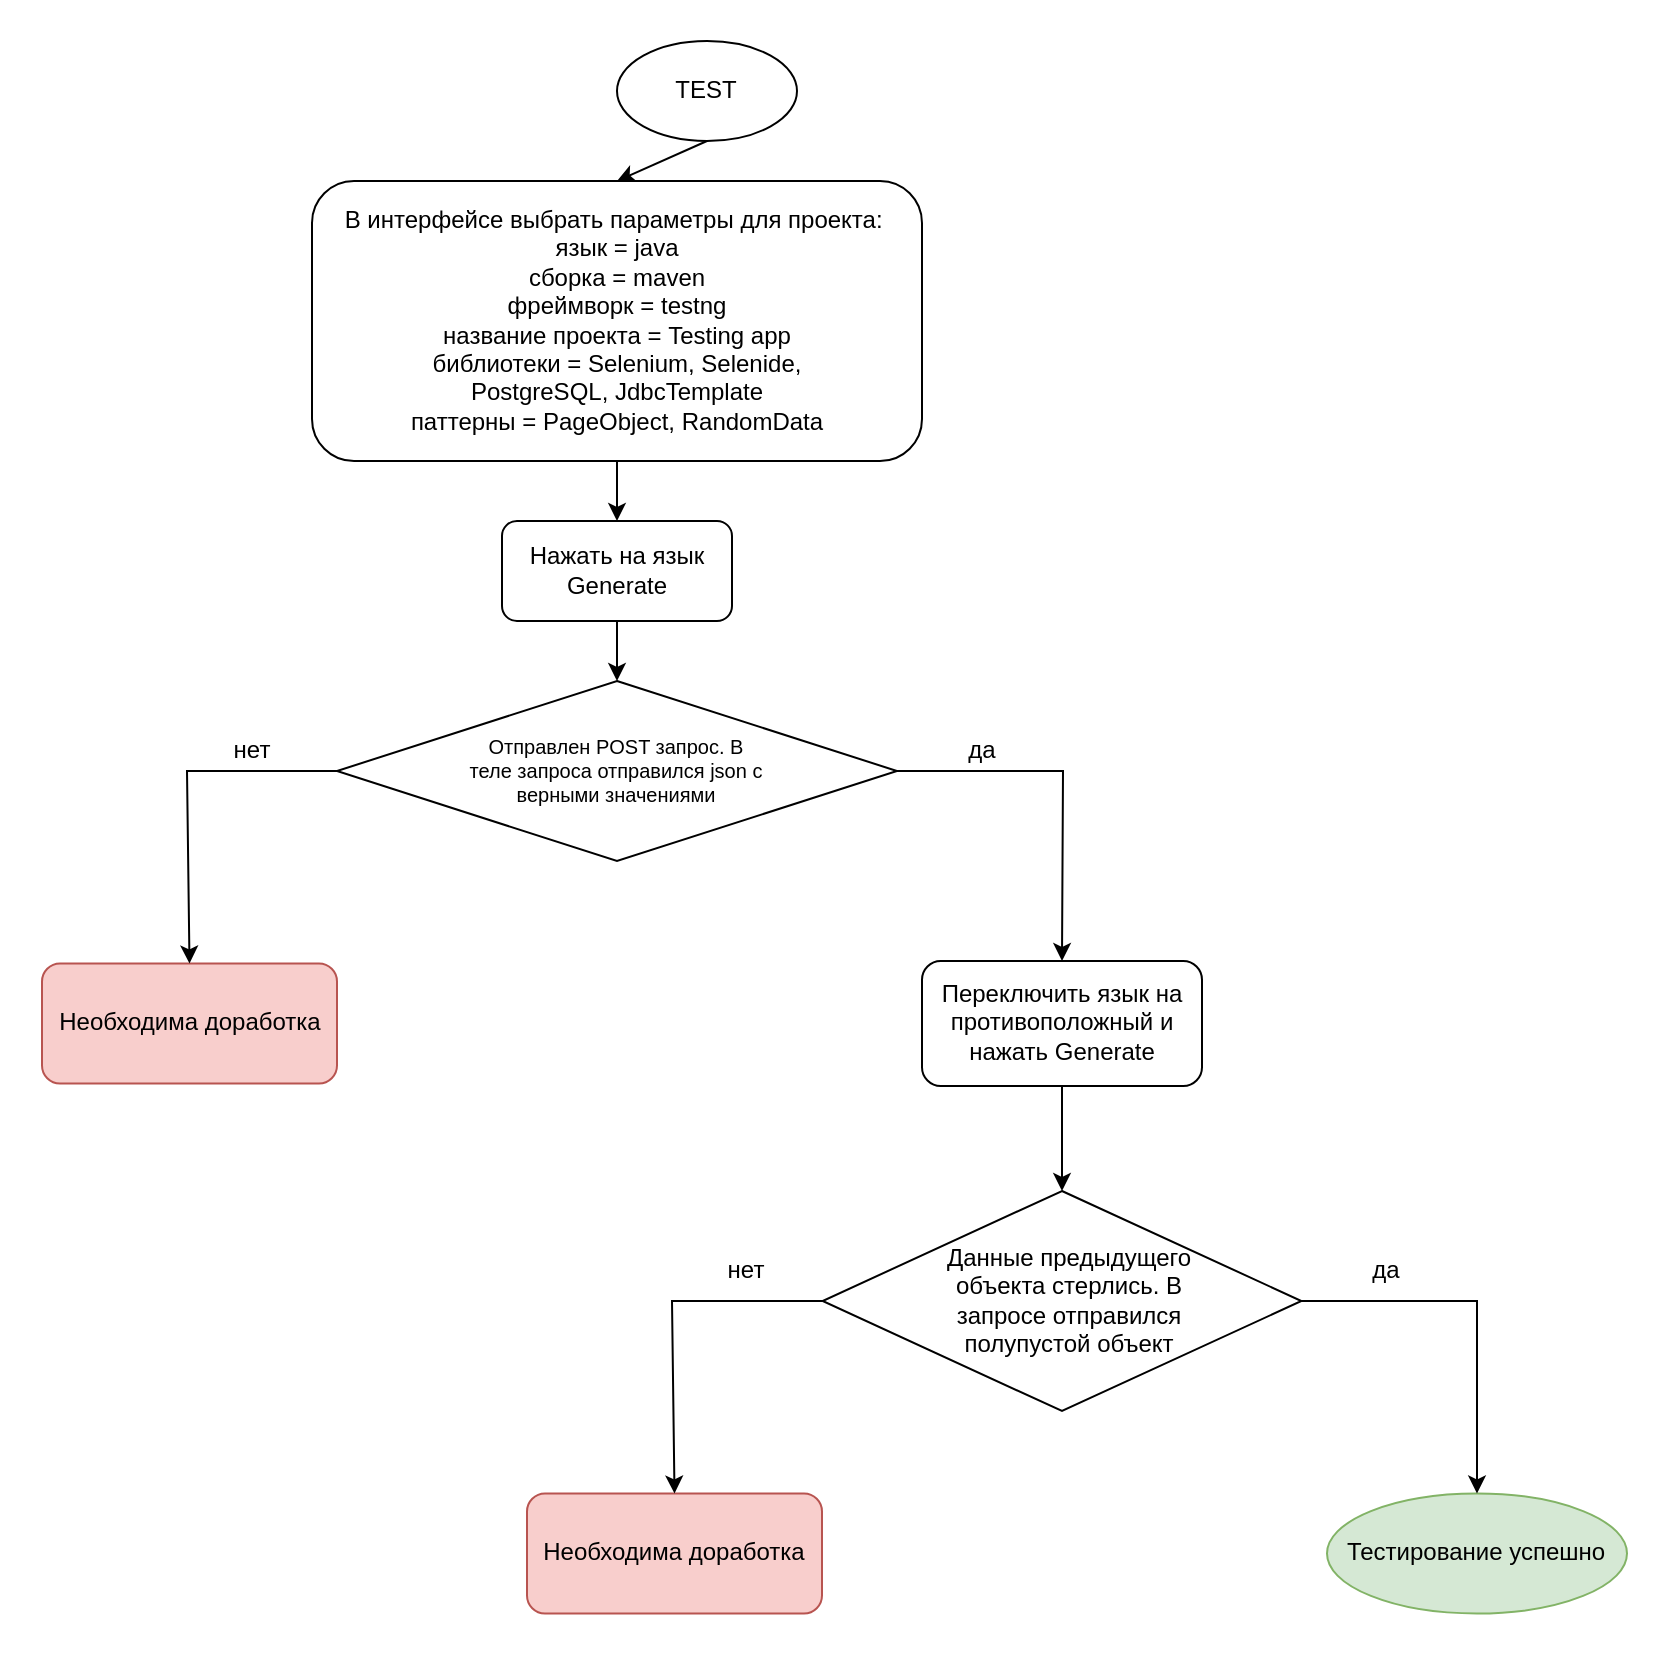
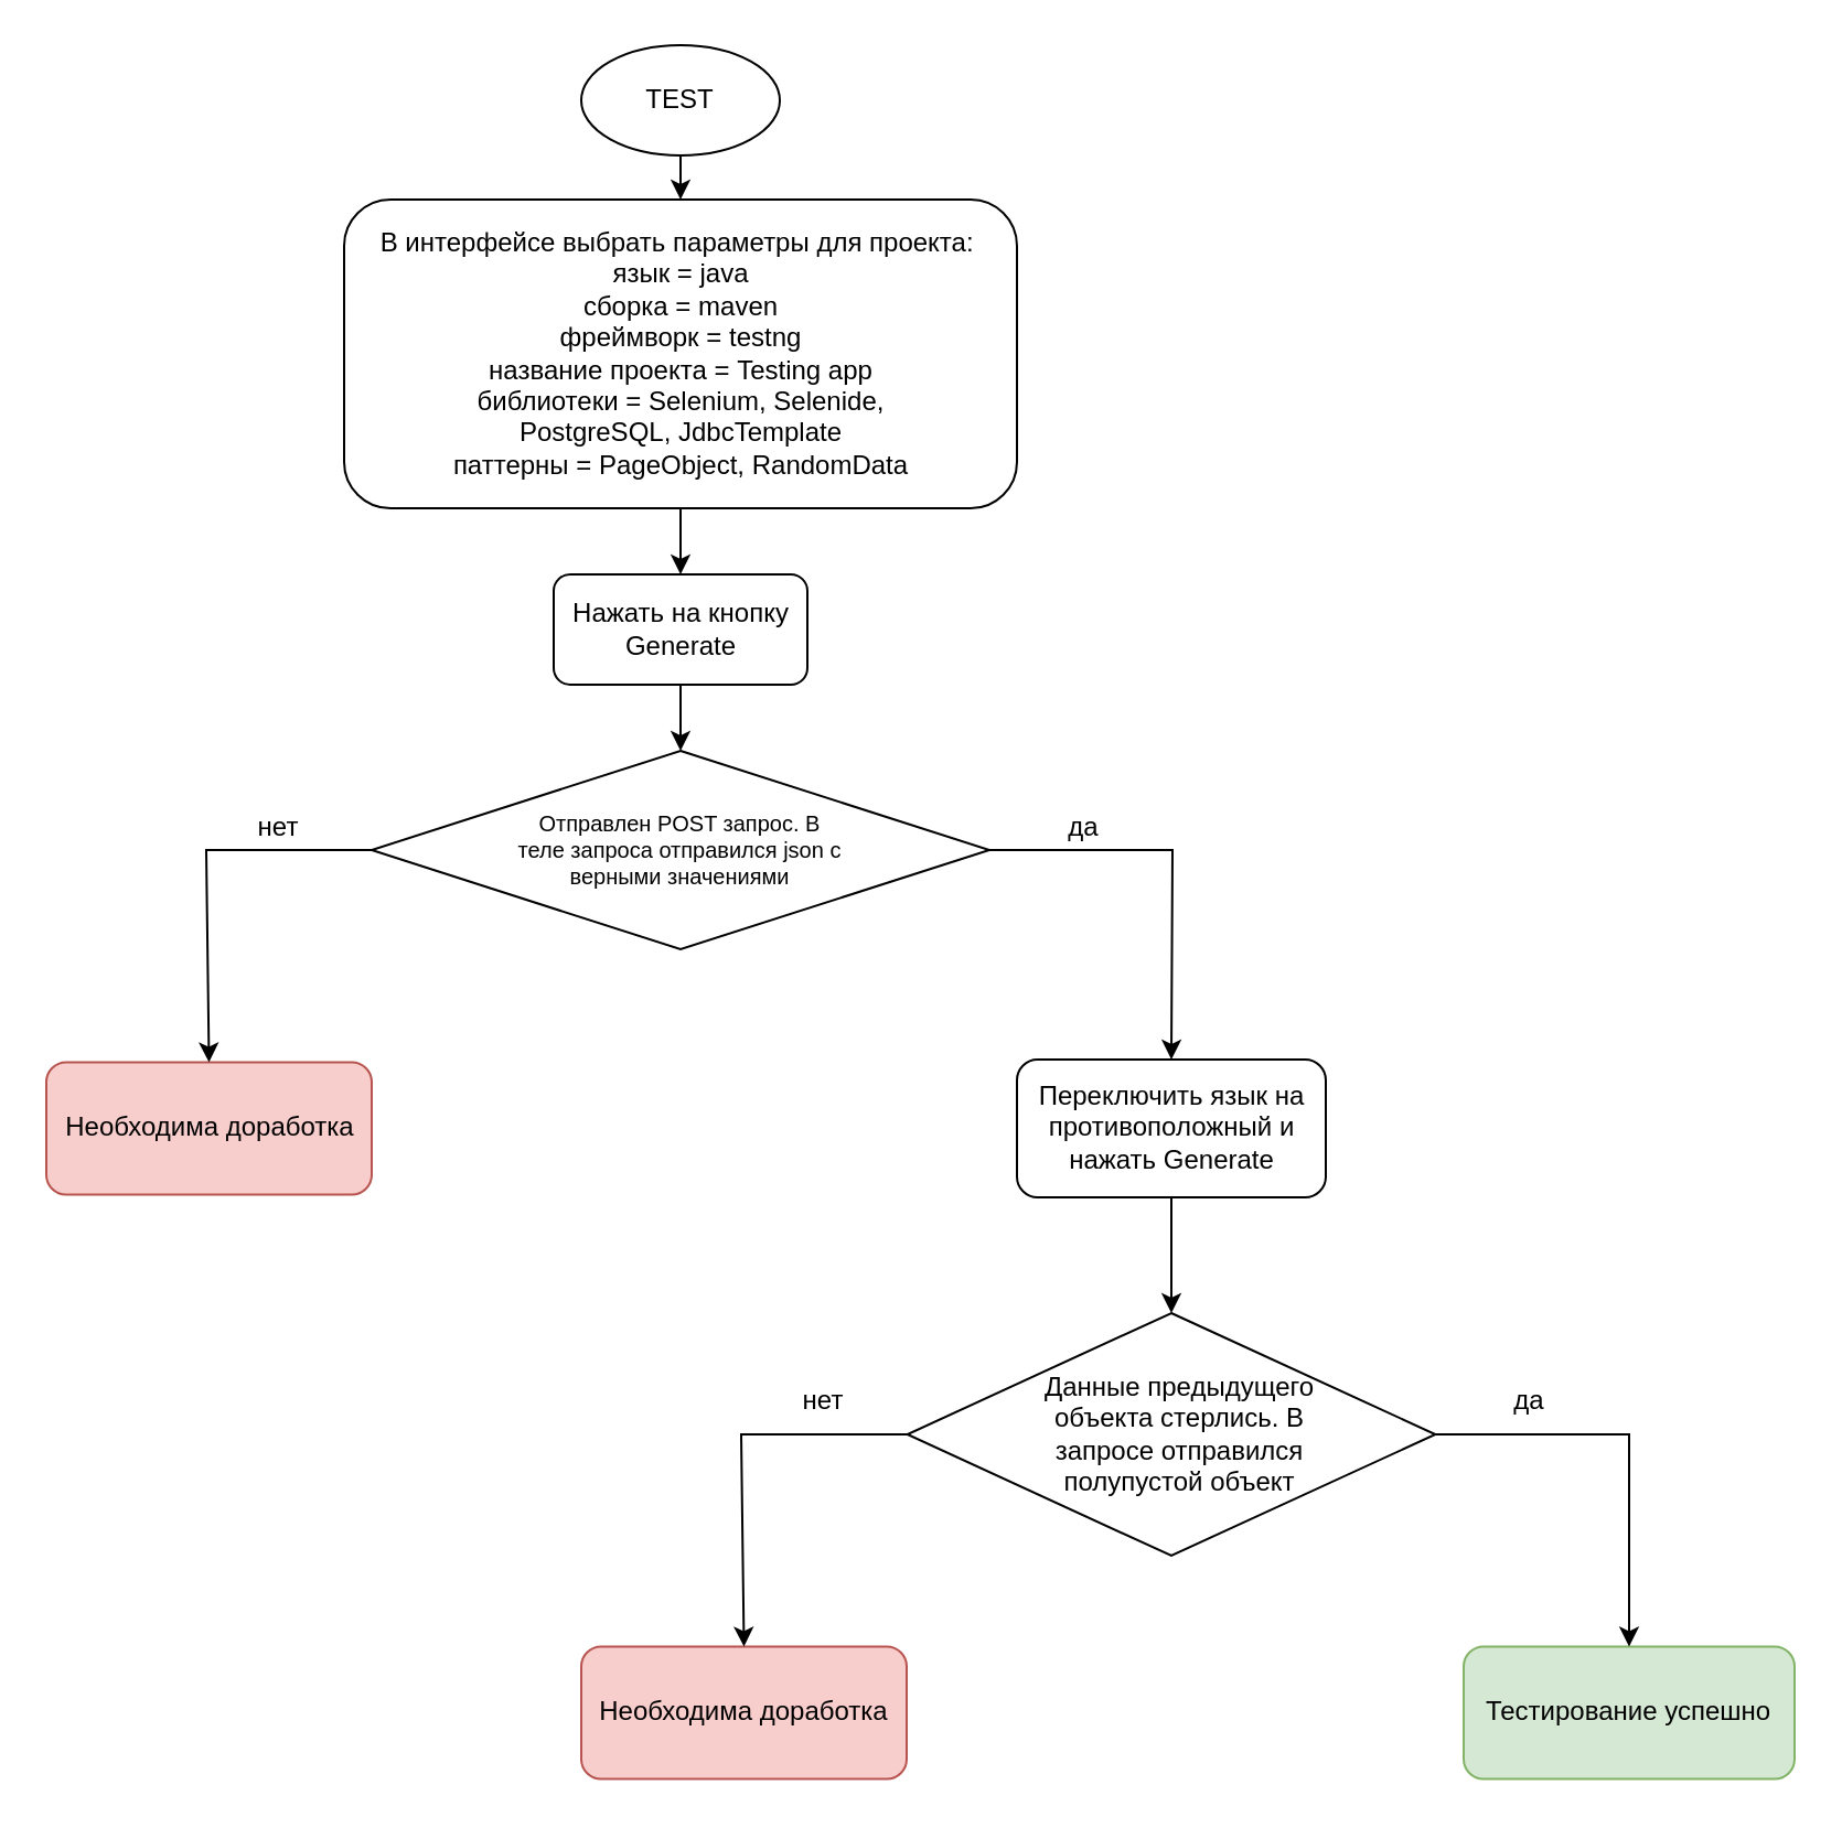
  <mxCell id="0" />
  <mxCell id="1" parent="0" />
- <mxCell id="2" value="TEST" style="ellipse;whiteSpace=wrap;html=1;" vertex="1" parent="1"><mxGeometry x="308" y="20" width="90" height="50" as="geometry" /></mxCell>
+ <mxCell id="2" value="TEST" style="ellipse;whiteSpace=wrap;html=1;" vertex="1" parent="1"><mxGeometry x="263" y="20" width="90" height="50" as="geometry" /></mxCell>
  <mxCell id="3" value="В интерфейсе выбрать параметры для проекта:&amp;nbsp;&lt;br&gt;язык = java&lt;div&gt;сборка = maven&lt;/div&gt;&lt;div&gt;фреймворк = testng&lt;/div&gt;&lt;div&gt;название проекта = Testing app&lt;/div&gt;&lt;div&gt;библиотеки = Selenium, Selenide, PostgreSQL,&amp;nbsp;JdbcTemplate&lt;/div&gt;&lt;div&gt;паттерны = PageObject, RandomData&lt;/div&gt;" style="rounded=1;whiteSpace=wrap;html=1;" vertex="1" parent="1"><mxGeometry x="155.5" y="90" width="305" height="140" as="geometry" /></mxCell>
- <mxCell id="4" value="Нажать на язык&lt;div&gt;Generate&lt;/div&gt;" style="rounded=1;whiteSpace=wrap;html=1;" vertex="1" parent="1"><mxGeometry x="250.5" y="260" width="115" height="50" as="geometry" /></mxCell>
+ <mxCell id="4" value="Нажать на кнопку&lt;div&gt;Generate&lt;/div&gt;" style="rounded=1;whiteSpace=wrap;html=1;" vertex="1" parent="1"><mxGeometry x="250.5" y="260" width="115" height="50" as="geometry" /></mxCell>
  <mxCell id="5" value="" style="endArrow=classic;html=1;rounded=0;exitX=0.5;exitY=1;exitDx=0;exitDy=0;entryX=0.5;entryY=0;entryDx=0;entryDy=0;" edge="1" parent="1" source="2" target="3"><mxGeometry width="50" height="50" relative="1" as="geometry"><mxPoint x="293" y="220" as="sourcePoint" /><mxPoint x="343" y="170" as="targetPoint" /></mxGeometry></mxCell>
  <mxCell id="6" value="" style="endArrow=classic;html=1;rounded=0;exitX=0.5;exitY=1;exitDx=0;exitDy=0;entryX=0.5;entryY=0;entryDx=0;entryDy=0;" edge="1" parent="1" source="3" target="4"><mxGeometry width="50" height="50" relative="1" as="geometry"><mxPoint x="293" y="300" as="sourcePoint" /><mxPoint x="343" y="250" as="targetPoint" /></mxGeometry></mxCell>
  <mxCell id="7" value="&lt;div style=&quot;font-size: 10px;&quot;&gt;&lt;br&gt;&lt;/div&gt;" style="rhombus;whiteSpace=wrap;html=1;" vertex="1" parent="1"><mxGeometry x="168" y="340" width="280" height="90" as="geometry" /></mxCell>
  <mxCell id="8" value="&lt;div style=&quot;font-size: 10px;&quot;&gt;Отправлен POST запрос. В теле запроса отправился json с верными значениями&lt;/div&gt;" style="text;html=1;align=center;verticalAlign=middle;whiteSpace=wrap;rounded=0;" vertex="1" parent="1"><mxGeometry x="233" y="370" width="150" height="30" as="geometry" /></mxCell>
  <mxCell id="9" value="" style="endArrow=classic;html=1;rounded=0;exitX=0.5;exitY=1;exitDx=0;exitDy=0;entryX=0.5;entryY=0;entryDx=0;entryDy=0;" edge="1" parent="1" source="4" target="7"><mxGeometry width="50" height="50" relative="1" as="geometry"><mxPoint x="283" y="290" as="sourcePoint" /><mxPoint x="333" y="240" as="targetPoint" /></mxGeometry></mxCell>
  <mxCell id="10" value="Переключить язык на противоположный и нажать Generate" style="rounded=1;whiteSpace=wrap;html=1;" vertex="1" parent="1"><mxGeometry x="460.5" y="480" width="140" height="62.5" as="geometry" /></mxCell>
  <mxCell id="11" value="Необходима доработка" style="rounded=1;whiteSpace=wrap;html=1;fillColor=#f8cecc;strokeColor=#b85450;" vertex="1" parent="1"><mxGeometry x="20.5" y="481.25" width="147.5" height="60" as="geometry" /></mxCell>
  <mxCell id="12" value="" style="endArrow=classic;html=1;rounded=0;exitX=0;exitY=0.5;exitDx=0;exitDy=0;entryX=0.5;entryY=0;entryDx=0;entryDy=0;" edge="1" parent="1" source="7" target="11"><mxGeometry width="50" height="50" relative="1" as="geometry"><mxPoint x="333" y="460" as="sourcePoint" /><mxPoint x="383" y="410" as="targetPoint" /><Array as="points"><mxPoint x="93" y="385" /></Array></mxGeometry></mxCell>
  <mxCell id="13" value="" style="endArrow=classic;html=1;rounded=0;exitX=1;exitY=0.5;exitDx=0;exitDy=0;entryX=0.5;entryY=0;entryDx=0;entryDy=0;" edge="1" parent="1" source="7" target="10"><mxGeometry width="50" height="50" relative="1" as="geometry"><mxPoint x="343" y="410" as="sourcePoint" /><mxPoint x="503" y="400" as="targetPoint" /><Array as="points"><mxPoint x="531" y="385" /></Array></mxGeometry></mxCell>
  <mxCell id="14" value="" style="rhombus;whiteSpace=wrap;html=1;" vertex="1" parent="1"><mxGeometry x="410.82" y="595" width="239.37" height="110" as="geometry" /></mxCell>
  <mxCell id="15" value="Данные предыдущего объекта стерлись. В запросе отправился полупустой объект" style="text;html=1;align=center;verticalAlign=middle;whiteSpace=wrap;rounded=0;" vertex="1" parent="1"><mxGeometry x="468" y="635" width="132.5" height="30" as="geometry" /></mxCell>
  <mxCell id="16" value="Необходима доработка" style="rounded=1;whiteSpace=wrap;html=1;fillColor=#f8cecc;strokeColor=#b85450;" vertex="1" parent="1"><mxGeometry x="263" y="746.25" width="147.5" height="60" as="geometry" /></mxCell>
  <mxCell id="17" value="" style="endArrow=classic;html=1;rounded=0;exitX=0;exitY=0.5;exitDx=0;exitDy=0;entryX=0.5;entryY=0;entryDx=0;entryDy=0;" edge="1" parent="1" target="16" source="14"><mxGeometry width="50" height="50" relative="1" as="geometry"><mxPoint x="410.5" y="650" as="sourcePoint" /><mxPoint x="625.5" y="675" as="targetPoint" /><Array as="points"><mxPoint x="335.5" y="650" /></Array></mxGeometry></mxCell>
  <mxCell id="18" value="" style="endArrow=classic;html=1;rounded=0;exitX=0.5;exitY=1;exitDx=0;exitDy=0;entryX=0.5;entryY=0;entryDx=0;entryDy=0;" edge="1" parent="1" source="10" target="14"><mxGeometry width="50" height="50" relative="1" as="geometry"><mxPoint x="413" y="560" as="sourcePoint" /><mxPoint x="463" y="510" as="targetPoint" /></mxGeometry></mxCell>
- <mxCell id="19" value="Тестирование успешно" style="ellipse;whiteSpace=wrap;html=1;fillColor=#d5e8d4;strokeColor=#82b366;" vertex="1" parent="1"><mxGeometry x="663" y="746.25" width="150" height="60" as="geometry" /></mxCell>
+ <mxCell id="19" value="Тестирование успешно" style="rounded=1;whiteSpace=wrap;html=1;fillColor=#d5e8d4;strokeColor=#82b366;" vertex="1" parent="1"><mxGeometry x="663" y="746.25" width="150" height="60" as="geometry" /></mxCell>
  <mxCell id="20" value="" style="endArrow=classic;html=1;rounded=0;exitX=1;exitY=0.5;exitDx=0;exitDy=0;entryX=0.5;entryY=0;entryDx=0;entryDy=0;" edge="1" parent="1" source="14" target="19"><mxGeometry width="50" height="50" relative="1" as="geometry"><mxPoint x="463" y="610" as="sourcePoint" /><mxPoint x="513" y="560" as="targetPoint" /><Array as="points"><mxPoint x="738" y="650" /></Array></mxGeometry></mxCell>
  <mxCell id="21" value="нет" style="text;html=1;align=center;verticalAlign=middle;whiteSpace=wrap;rounded=0;" vertex="1" parent="1"><mxGeometry x="95.5" y="360" width="60" height="30" as="geometry" /></mxCell>
  <mxCell id="22" value="да" style="text;html=1;align=center;verticalAlign=middle;whiteSpace=wrap;rounded=0;" vertex="1" parent="1"><mxGeometry x="460.5" y="360" width="60" height="30" as="geometry" /></mxCell>
  <mxCell id="23" value="нет" style="text;html=1;align=center;verticalAlign=middle;whiteSpace=wrap;rounded=0;" vertex="1" parent="1"><mxGeometry x="343" y="620" width="60" height="30" as="geometry" /></mxCell>
  <mxCell id="24" value="да" style="text;html=1;align=center;verticalAlign=middle;whiteSpace=wrap;rounded=0;" vertex="1" parent="1"><mxGeometry x="663" y="620" width="60" height="30" as="geometry" /></mxCell>
